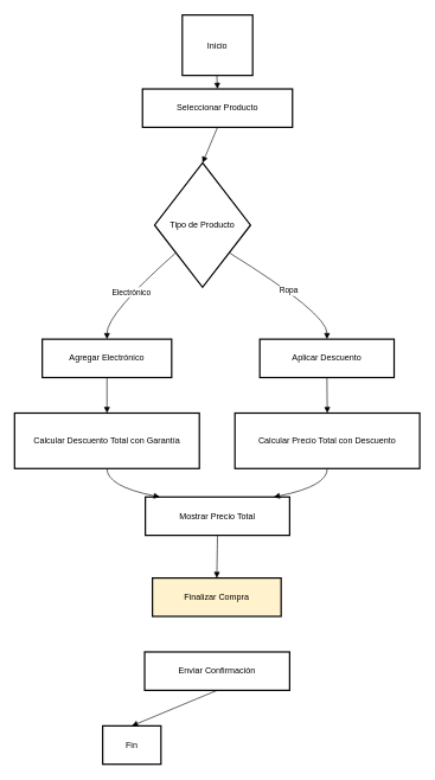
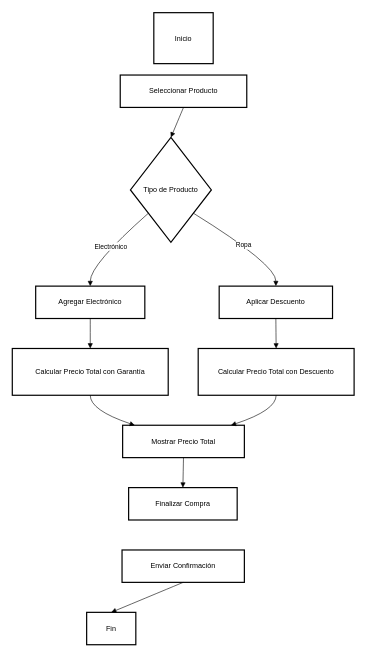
  <mxCell id="0" />
  <mxCell id="1" parent="0" />
  <mxCell id="2" value="Inicio" style="whiteSpace=wrap;strokeWidth=2;" parent="1" vertex="1"><mxGeometry x="256" y="20" width="99" height="85" as="geometry" /></mxCell>
  <mxCell id="3" value="Seleccionar Producto" style="whiteSpace=wrap;strokeWidth=2;" parent="1" vertex="1"><mxGeometry x="200" y="124" width="211" height="54" as="geometry" /></mxCell>
  <mxCell id="4" value="Tipo de Producto" style="rhombus;strokeWidth=2;whiteSpace=wrap;" parent="1" vertex="1"><mxGeometry x="217" y="228" width="135" height="175" as="geometry" /></mxCell>
  <mxCell id="5" value="Agregar Electrónico" style="whiteSpace=wrap;strokeWidth=2;" parent="1" vertex="1"><mxGeometry x="59" y="476" width="182" height="54" as="geometry" /></mxCell>
  <mxCell id="6" value="Aplicar Descuento" style="whiteSpace=wrap;strokeWidth=2;" parent="1" vertex="1"><mxGeometry x="365" y="476" width="189" height="54" as="geometry" /></mxCell>
- <mxCell id="7" value="Calcular Descuento Total con Garantía" style="whiteSpace=wrap;strokeWidth=2;" parent="1" vertex="1"><mxGeometry x="20" y="580" width="260" height="78" as="geometry" /></mxCell>
+ <mxCell id="7" value="Calcular Precio Total con Garantía" style="whiteSpace=wrap;strokeWidth=2;" parent="1" vertex="1"><mxGeometry x="20" y="580" width="260" height="78" as="geometry" /></mxCell>
  <mxCell id="8" value="Calcular Precio Total con Descuento" style="whiteSpace=wrap;strokeWidth=2;" parent="1" vertex="1"><mxGeometry x="330" y="580" width="260" height="78" as="geometry" /></mxCell>
- <mxCell id="9" value="Mostrar Precio Total" style="whiteSpace=wrap;strokeWidth=2;" parent="1" vertex="1"><mxGeometry x="204" y="698" width="203" height="54" as="geometry" /></mxCell>
- <mxCell id="10" value="Finalizar Compra" style="whiteSpace=wrap;strokeWidth=2;fillColor=#fff2cc;" parent="1" vertex="1"><mxGeometry x="214" y="812" width="181" height="54" as="geometry" /></mxCell>
+ <mxCell id="9" value="Mostrar Precio Total" style="whiteSpace=wrap;strokeWidth=2;" parent="1" vertex="1"><mxGeometry x="204" y="708" width="203" height="54" as="geometry" /></mxCell>
+ <mxCell id="10" value="Finalizar Compra" style="whiteSpace=wrap;strokeWidth=2;" parent="1" vertex="1"><mxGeometry x="214" y="812" width="181" height="54" as="geometry" /></mxCell>
  <mxCell id="11" value="Enviar Confirmación" style="whiteSpace=wrap;strokeWidth=2;" parent="1" vertex="1"><mxGeometry x="203" y="916" width="204" height="54" as="geometry" /></mxCell>
  <mxCell id="12" value="Fin" style="whiteSpace=wrap;strokeWidth=2;" parent="1" vertex="1"><mxGeometry x="144" y="1020" width="82" height="54" as="geometry" /></mxCell>
- <mxCell id="13" value="" style="curved=1;startArrow=none;endArrow=block;exitX=0.49;exitY=1;entryX=0.5;entryY=0;" parent="1" source="2" target="3" edge="1"><mxGeometry relative="1" as="geometry"><Array as="points" /></mxGeometry></mxCell>
  <mxCell id="14" value="" style="curved=1;startArrow=none;endArrow=block;exitX=0.5;exitY=1;entryX=0.5;entryY=0;" parent="1" source="3" target="4" edge="1"><mxGeometry relative="1" as="geometry"><Array as="points" /></mxGeometry></mxCell>
  <mxCell id="15" value="Electrónico" style="curved=1;startArrow=none;endArrow=block;exitX=0;exitY=0.9;entryX=0.5;entryY=0;" parent="1" source="4" target="5" edge="1"><mxGeometry relative="1" as="geometry"><Array as="points"><mxPoint x="150" y="440" /></Array></mxGeometry></mxCell>
  <mxCell id="16" value="Ropa" style="curved=1;startArrow=none;endArrow=block;exitX=1;exitY=0.9;entryX=0.5;entryY=0;" parent="1" source="4" target="6" edge="1"><mxGeometry relative="1" as="geometry"><Array as="points"><mxPoint x="460" y="440" /></Array></mxGeometry></mxCell>
  <mxCell id="17" value="" style="curved=1;startArrow=none;endArrow=block;exitX=0.5;exitY=1;entryX=0.5;entryY=0;" parent="1" source="5" target="7" edge="1"><mxGeometry relative="1" as="geometry"><Array as="points" /></mxGeometry></mxCell>
  <mxCell id="18" value="" style="curved=1;startArrow=none;endArrow=block;exitX=0.5;exitY=1;entryX=0.5;entryY=0;" parent="1" source="6" target="8" edge="1"><mxGeometry relative="1" as="geometry"><Array as="points" /></mxGeometry></mxCell>
  <mxCell id="19" value="" style="curved=1;startArrow=none;endArrow=block;exitX=0.5;exitY=1;entryX=0.1;entryY=0;" parent="1" source="7" target="9" edge="1"><mxGeometry relative="1" as="geometry"><Array as="points"><mxPoint x="150" y="683" /></Array></mxGeometry></mxCell>
  <mxCell id="20" value="" style="curved=1;startArrow=none;endArrow=block;exitX=0.5;exitY=1;entryX=0.89;entryY=0;" parent="1" source="8" target="9" edge="1"><mxGeometry relative="1" as="geometry"><Array as="points"><mxPoint x="460" y="683" /></Array></mxGeometry></mxCell>
  <mxCell id="21" value="" style="curved=1;startArrow=none;endArrow=block;exitX=0.5;exitY=1;entryX=0.5;entryY=0;" parent="1" source="9" target="10" edge="1"><mxGeometry relative="1" as="geometry"><Array as="points" /></mxGeometry></mxCell>
  <mxCell id="22" value="" style="curved=1;startArrow=none;endArrow=block;exitX=0.5;exitY=1;entryX=0.5;entryY=0;" parent="1" source="11" target="12" edge="1"><mxGeometry relative="1" as="geometry"><Array as="points" /></mxGeometry></mxCell>
